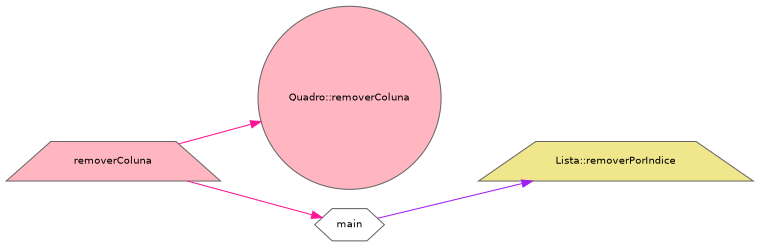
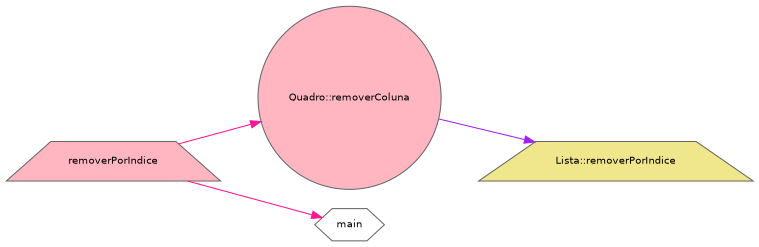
  digraph {
    rankdir=RL
    node [color=grey40 fillcolor=lightpink fontname=Helvetica fontsize=10 shape=trapezium style=filled]
    edge [color=deeppink dir=back fontname=Helvetica fontsize=10 labelfontname=Helvetica labelfontsize=10 style=solid]
    n1 [color=gray40 fillcolor=khaki fontcolor=black height=0.2 label="Lista::removerPorIndice" width=0.4]
    n2 [height=0.2 label="Quadro::removerColuna" shape=circle width=0.4]
-   n3 [height=0.2 label=removerColuna width=0.4]
+   n3 [height=0.2 label=removerPorIndice width=0.4]
    n4 [fillcolor=white height=0.2 label=main shape=hexagon width=0.4]
-   n1 -> n4 [color=purple]
+   n1 -> n2 [color=purple]
    n2 -> n3
    n4 -> n3
  }
